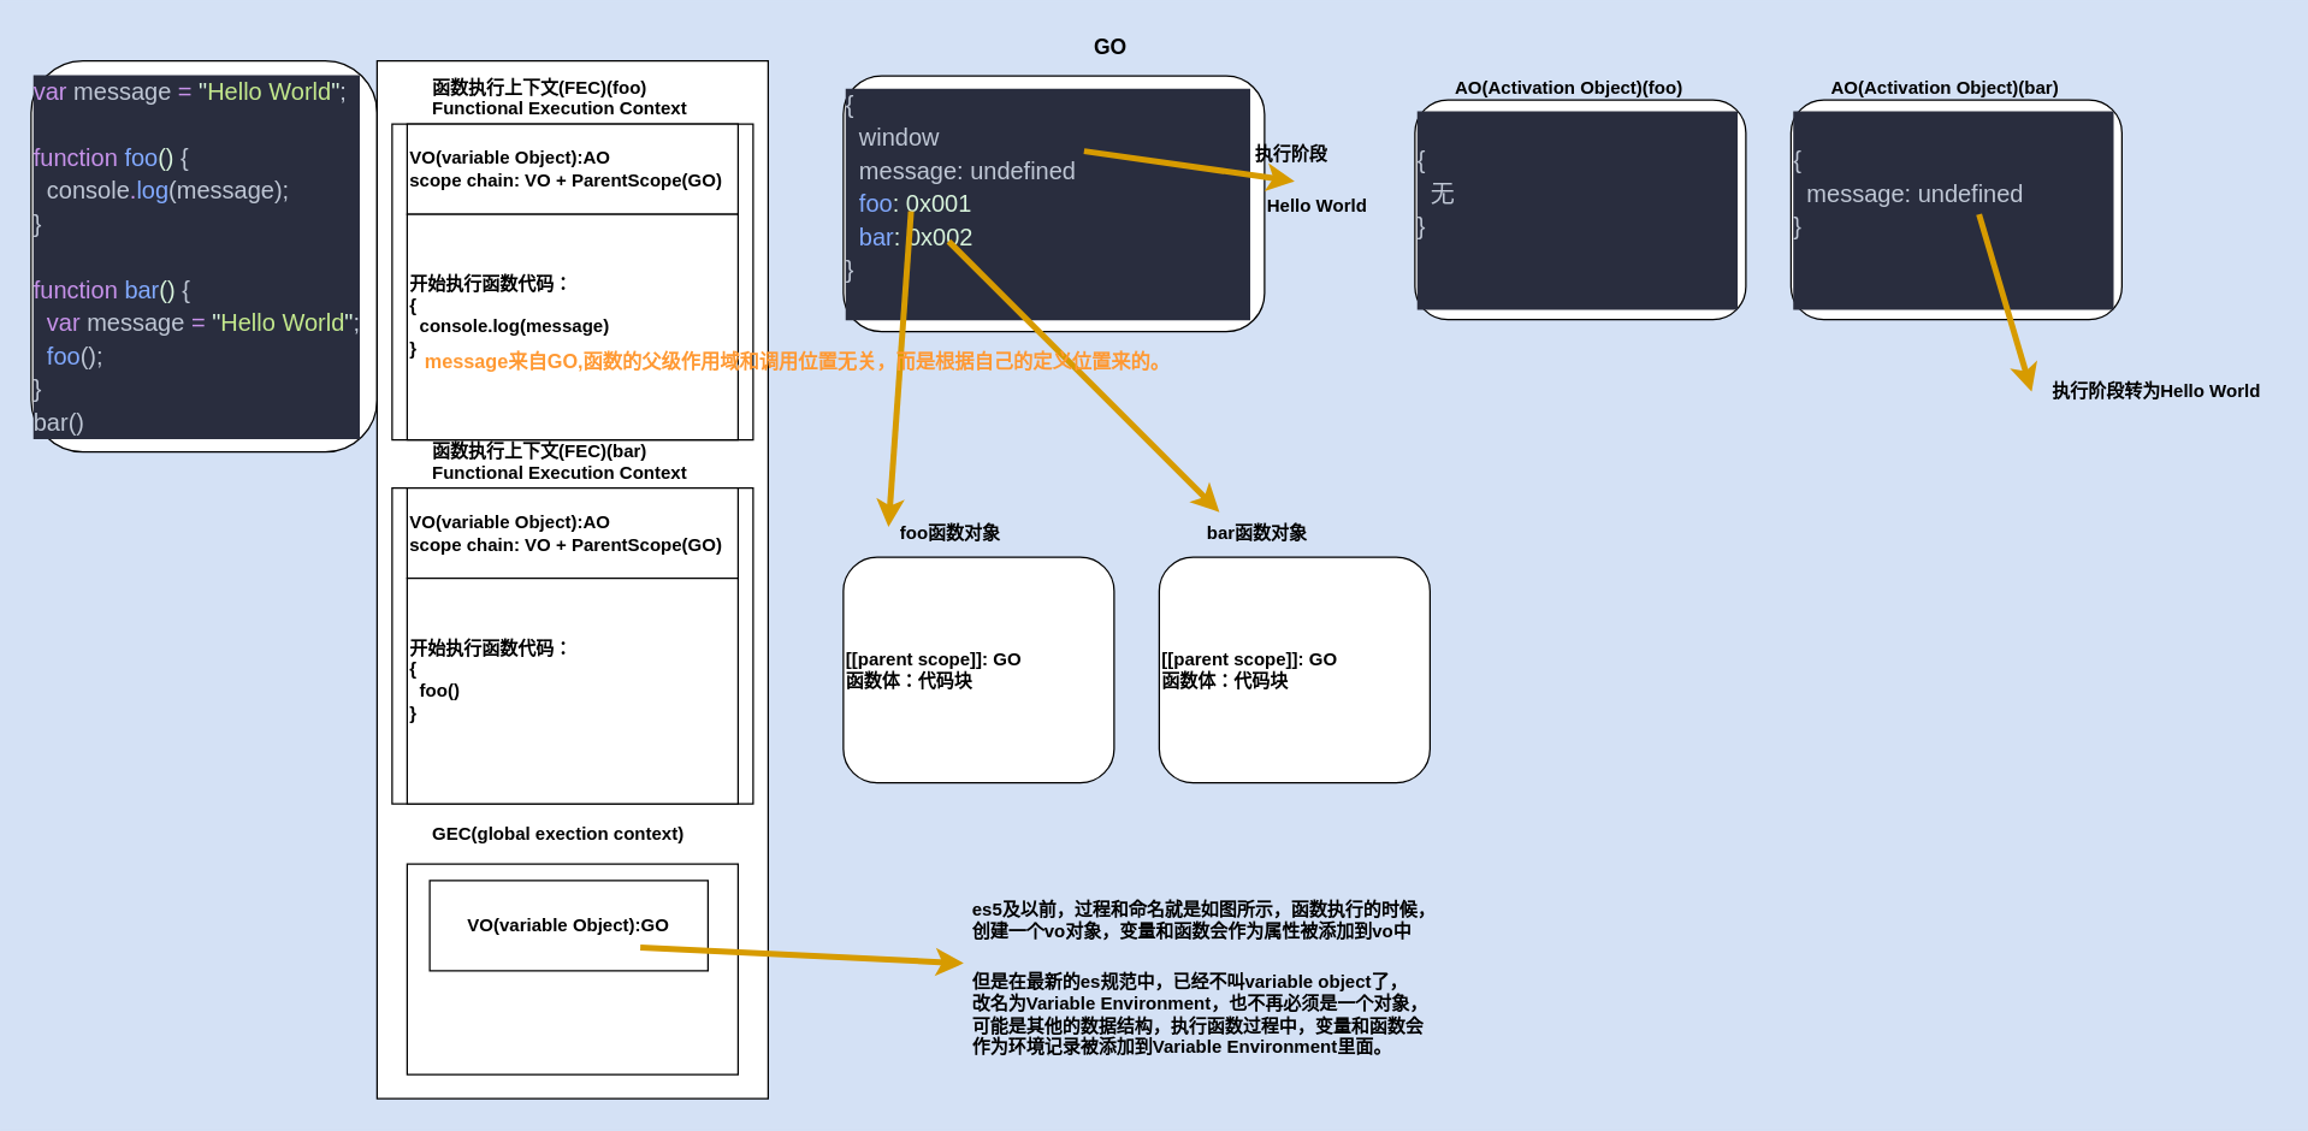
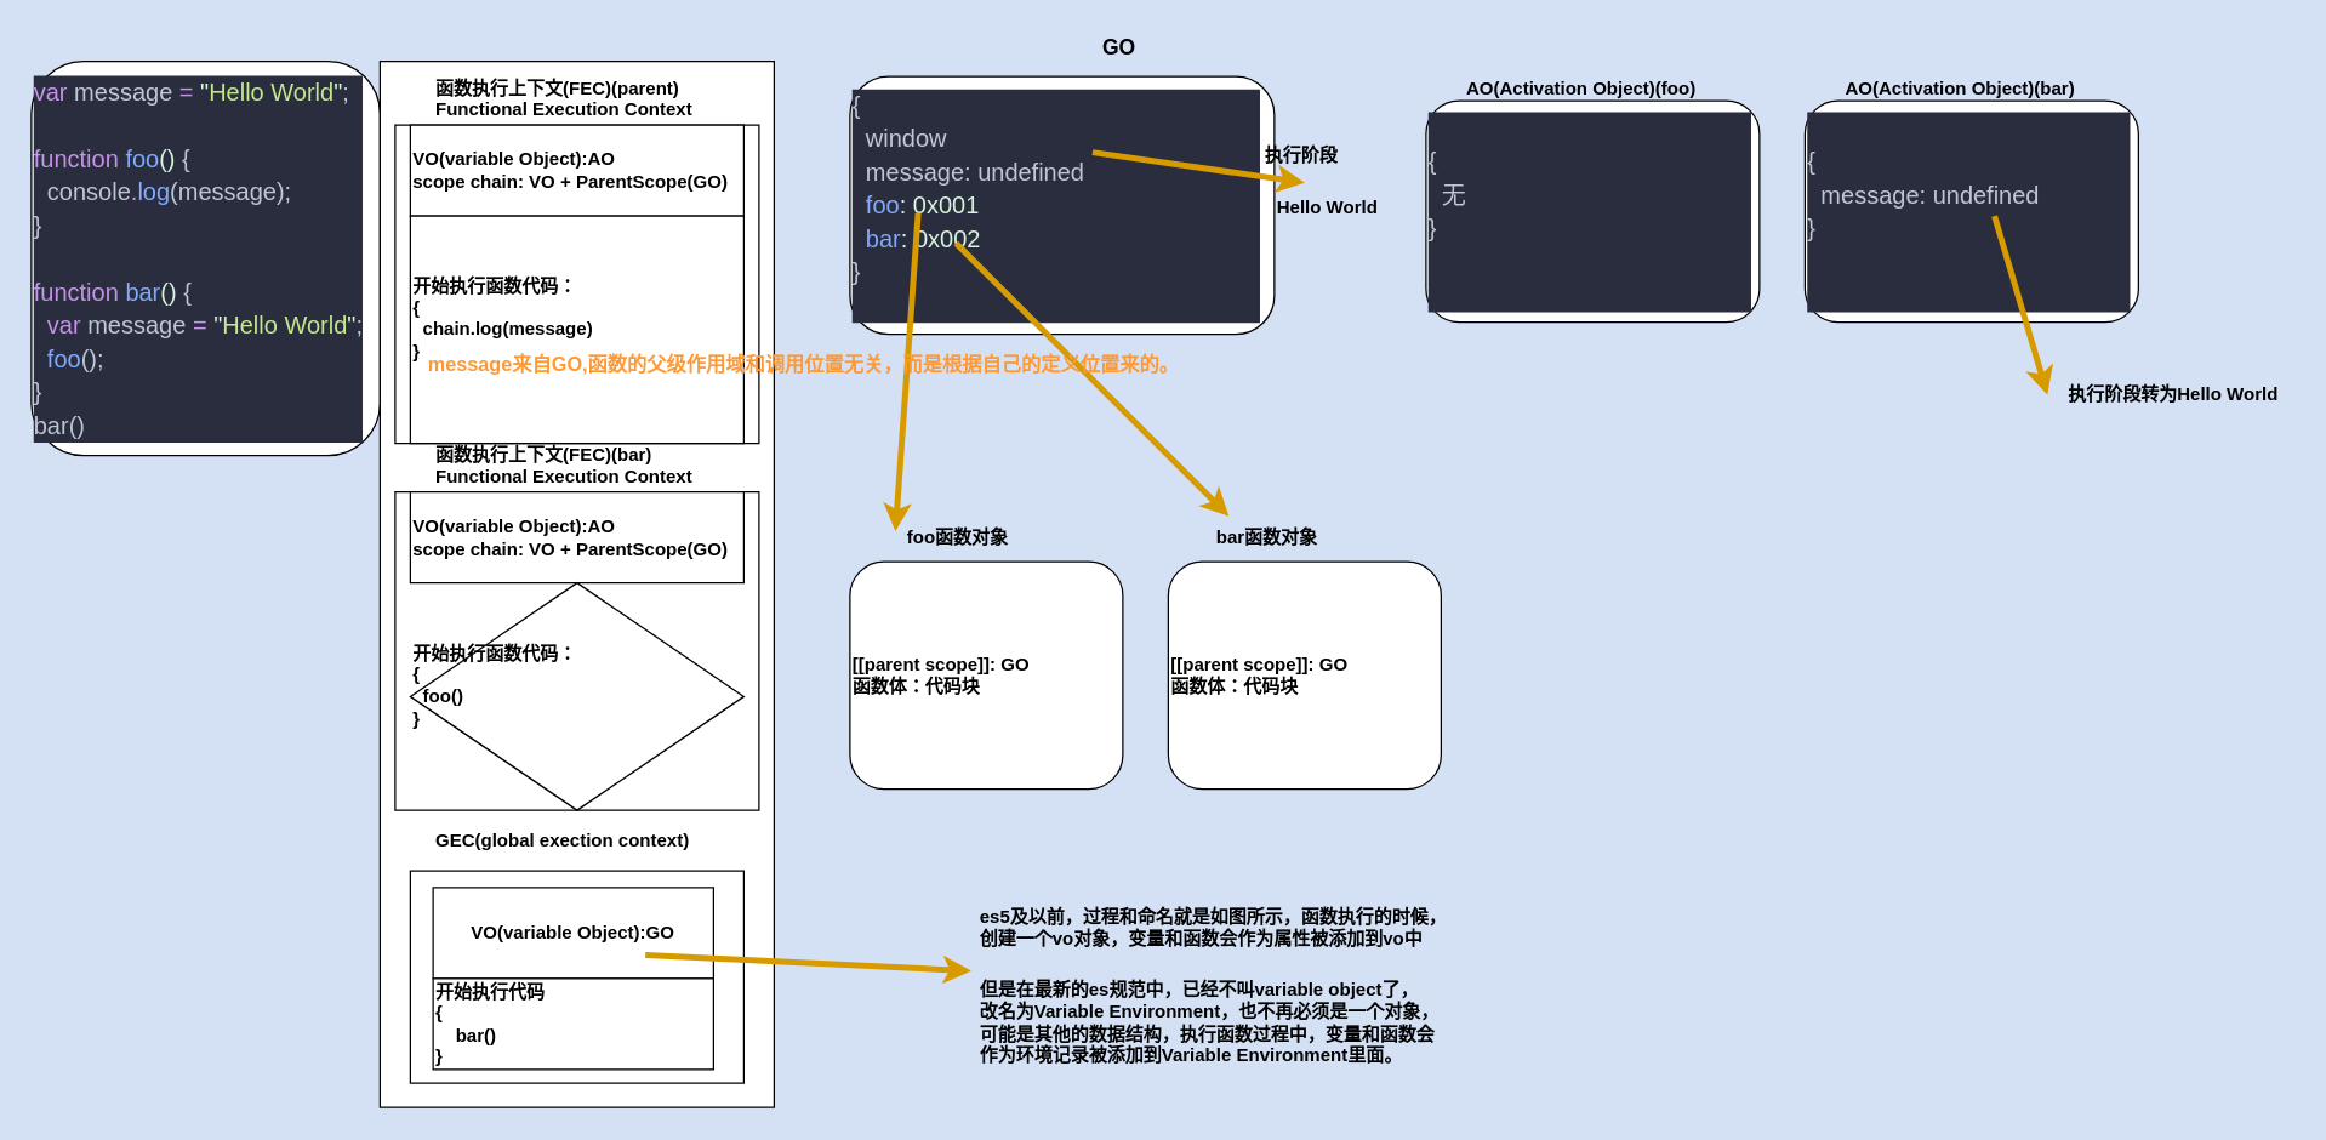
  <mxCell id="0" />
  <mxCell id="1" parent="0" />
  <mxCell id="2" value="&lt;div style=&quot;color: rgb(191 , 199 , 213) ; background-color: rgb(41 , 45 , 62) ; font-family: &amp;#34;cascadia code&amp;#34; , , &amp;#34;consolas&amp;#34; , &amp;#34;courier new&amp;#34; , monospace , &amp;#34;consolas&amp;#34; , &amp;#34;courier new&amp;#34; , monospace ; font-size: 16px ; line-height: 22px ; white-space: pre&quot;&gt;&lt;div&gt;&lt;span style=&quot;color: #c792ea&quot;&gt;var&lt;/span&gt; message &lt;span style=&quot;color: #c792ea&quot;&gt;=&lt;/span&gt; &lt;span style=&quot;color: #d9f5dd&quot;&gt;&quot;&lt;/span&gt;&lt;span style=&quot;color: #c3e88d&quot;&gt;Hello World&lt;/span&gt;&lt;span style=&quot;color: #d9f5dd&quot;&gt;&quot;&lt;/span&gt;;&lt;/div&gt;&lt;br&gt;&lt;div&gt;&lt;span style=&quot;color: #c792ea&quot;&gt;function&lt;/span&gt; &lt;span style=&quot;color: #82aaff&quot;&gt;foo&lt;/span&gt;&lt;span style=&quot;color: #d9f5dd&quot;&gt;()&lt;/span&gt; {&lt;/div&gt;&lt;div&gt;&amp;nbsp; console&lt;span style=&quot;color: #c792ea&quot;&gt;.&lt;/span&gt;&lt;span style=&quot;color: #82aaff&quot;&gt;log&lt;/span&gt;(message);&lt;/div&gt;&lt;div&gt;}&lt;/div&gt;&lt;br&gt;&lt;div&gt;&lt;span style=&quot;color: #c792ea&quot;&gt;function&lt;/span&gt; &lt;span style=&quot;color: #82aaff&quot;&gt;bar&lt;/span&gt;&lt;span style=&quot;color: #d9f5dd&quot;&gt;()&lt;/span&gt; {&lt;/div&gt;&lt;div&gt;&amp;nbsp; &lt;span style=&quot;color: #c792ea&quot;&gt;var&lt;/span&gt; message &lt;span style=&quot;color: #c792ea&quot;&gt;=&lt;/span&gt; &lt;span style=&quot;color: #d9f5dd&quot;&gt;&quot;&lt;/span&gt;&lt;span style=&quot;color: #c3e88d&quot;&gt;Hello World&lt;/span&gt;&lt;span style=&quot;color: #d9f5dd&quot;&gt;&quot;&lt;/span&gt;;&lt;/div&gt;&lt;div&gt;&amp;nbsp; &lt;span style=&quot;color: #82aaff&quot;&gt;foo&lt;/span&gt;();&lt;/div&gt;&lt;div&gt;}&lt;/div&gt;&lt;div&gt;bar()&lt;/div&gt;&lt;/div&gt;" style="rounded=1;whiteSpace=wrap;html=1;align=left;" parent="1" vertex="1"><mxGeometry x="20" y="40" width="230" height="260" as="geometry" /></mxCell>
  <mxCell id="3" value="" style="rounded=0;whiteSpace=wrap;html=1;" parent="1" vertex="1"><mxGeometry x="250" y="40" width="260" height="690" as="geometry" /></mxCell>
  <mxCell id="4" value="&lt;div style=&quot;background-color: rgb(41 , 45 , 62) ; font-size: 16px ; line-height: 22px ; white-space: pre&quot;&gt;&lt;div style=&quot;color: rgb(191 , 199 , 213)&quot;&gt;{&lt;/div&gt;&lt;div style=&quot;color: rgb(191 , 199 , 213)&quot;&gt;  window   &lt;/div&gt;&lt;div style=&quot;color: rgb(191 , 199 , 213)&quot;&gt;  message: undefined                          &lt;/div&gt;&lt;div&gt;&lt;span style=&quot;color: rgb(130 , 170 , 255)&quot;&gt;  foo&lt;/span&gt;&lt;font color=&quot;#d9f5dd&quot;&gt;: 0x001&lt;/font&gt;&lt;font color=&quot;#bfc7d5&quot;&gt; &lt;/font&gt;&lt;/div&gt;&lt;div&gt;&lt;font color=&quot;#bfc7d5&quot;&gt;  &lt;/font&gt;&lt;span style=&quot;color: rgb(130 , 170 , 255)&quot;&gt;bar&lt;/span&gt;&lt;font color=&quot;#d9f5dd&quot;&gt;: 0x002&lt;/font&gt;&lt;/div&gt;&lt;div style=&quot;color: rgb(191 , 199 , 213)&quot;&gt;}&lt;br&gt;&lt;/div&gt;&lt;font color=&quot;#bfc7d5&quot;&gt;&lt;br&gt;&lt;/font&gt;&lt;/div&gt;" style="rounded=1;whiteSpace=wrap;html=1;align=left;" parent="1" vertex="1"><mxGeometry x="560" y="50" width="280" height="170" as="geometry" /></mxCell>
  <mxCell id="5" value="&lt;b&gt;&lt;font style=&quot;font-size: 14px&quot;&gt;GO&lt;/font&gt;&lt;/b&gt;" style="text;html=1;resizable=0;points=[];autosize=1;align=left;verticalAlign=top;spacingTop=-4;" parent="1" vertex="1"><mxGeometry x="725" y="20" width="40" height="20" as="geometry" /></mxCell>
  <mxCell id="6" value="" style="endArrow=classic;html=1;strokeWidth=4;fillColor=#ffe6cc;strokeColor=#d79b00;" parent="1" edge="1"><mxGeometry width="50" height="50" relative="1" as="geometry"><mxPoint x="720" y="100" as="sourcePoint" /><mxPoint x="860" y="120" as="targetPoint" /></mxGeometry></mxCell>
  <mxCell id="7" value="&lt;b&gt;执行阶段&lt;/b&gt;" style="text;html=1;resizable=0;points=[];autosize=1;align=left;verticalAlign=top;spacingTop=-4;" parent="1" vertex="1"><mxGeometry x="832" y="92" width="60" height="20" as="geometry" /></mxCell>
  <mxCell id="8" value="&lt;b&gt;Hello World&lt;/b&gt;" style="text;html=1;resizable=0;points=[];autosize=1;align=left;verticalAlign=top;spacingTop=-4;" parent="1" vertex="1"><mxGeometry x="840" y="127" width="80" height="20" as="geometry" /></mxCell>
  <mxCell id="9" value="" style="endArrow=classic;html=1;strokeWidth=4;fillColor=#ffe6cc;strokeColor=#d79b00;" parent="1" edge="1"><mxGeometry width="50" height="50" relative="1" as="geometry"><mxPoint x="605" y="140" as="sourcePoint" /><mxPoint x="590" y="350" as="targetPoint" /></mxGeometry></mxCell>
  <mxCell id="10" value="" style="endArrow=classic;html=1;strokeWidth=4;fillColor=#ffe6cc;strokeColor=#d79b00;" parent="1" edge="1"><mxGeometry width="50" height="50" relative="1" as="geometry"><mxPoint x="630" y="160" as="sourcePoint" /><mxPoint x="810" y="340" as="targetPoint" /></mxGeometry></mxCell>
  <mxCell id="11" value="&lt;b&gt;[[parent scope]]: GO&lt;br&gt;函数体：代码块&lt;/b&gt;" style="rounded=1;whiteSpace=wrap;html=1;align=left;" parent="1" vertex="1"><mxGeometry x="560" y="370" width="180" height="150" as="geometry" /></mxCell>
  <mxCell id="12" value="&lt;b&gt;foo函数对象&lt;/b&gt;" style="text;html=1;resizable=0;points=[];autosize=1;align=left;verticalAlign=top;spacingTop=-4;" parent="1" vertex="1"><mxGeometry x="596" y="344" width="80" height="20" as="geometry" /></mxCell>
  <mxCell id="13" value="&lt;b&gt;bar函数对象&lt;/b&gt;" style="text;html=1;resizable=0;points=[];autosize=1;align=left;verticalAlign=top;spacingTop=-4;" parent="1" vertex="1"><mxGeometry x="800" y="344" width="80" height="20" as="geometry" /></mxCell>
  <mxCell id="14" value="&lt;b&gt;[[parent scope]]: GO&lt;br&gt;函数体：代码块&lt;/b&gt;" style="rounded=1;whiteSpace=wrap;html=1;align=left;" parent="1" vertex="1"><mxGeometry x="770" y="370" width="180" height="150" as="geometry" /></mxCell>
  <mxCell id="15" value="" style="rounded=0;whiteSpace=wrap;html=1;" parent="1" vertex="1"><mxGeometry x="270" y="574" width="220" height="140" as="geometry" /></mxCell>
  <mxCell id="16" value="&lt;b&gt;GEC(global exection context)&lt;/b&gt;" style="text;html=1;resizable=0;points=[];autosize=1;align=left;verticalAlign=top;spacingTop=-4;" parent="1" vertex="1"><mxGeometry x="285" y="544" width="180" height="20" as="geometry" /></mxCell>
  <mxCell id="17" value="&lt;b&gt;VO(variable Object):GO&lt;/b&gt;" style="rounded=0;whiteSpace=wrap;html=1;" parent="1" vertex="1"><mxGeometry x="285" y="585" width="185" height="60" as="geometry" /></mxCell>
+ <mxCell id="18" value="&lt;b&gt;开始执行代码&lt;br&gt;{&lt;br&gt;&amp;nbsp; &amp;nbsp; bar()&lt;br&gt;}&lt;br&gt;&lt;/b&gt;" style="rounded=0;whiteSpace=wrap;html=1;align=left;" parent="1" vertex="1"><mxGeometry x="285" y="645" width="185" height="60" as="geometry" /></mxCell>
  <mxCell id="19" value="&lt;b&gt;函数执行上下文(FEC)(bar)&lt;br&gt;Functional Execution Context&lt;br&gt;&lt;br&gt;&lt;/b&gt;" style="text;html=1;resizable=0;points=[];autosize=1;align=left;verticalAlign=top;spacingTop=-4;" parent="1" vertex="1"><mxGeometry x="285" y="290" width="190" height="40" as="geometry" /></mxCell>
  <mxCell id="20" value="" style="rounded=0;whiteSpace=wrap;html=1;" parent="1" vertex="1"><mxGeometry x="260" y="324" width="240" height="210" as="geometry" /></mxCell>
  <mxCell id="21" value="&lt;b&gt;VO(variable Object):AO&lt;br&gt;scope chain: VO + ParentScope(GO)&lt;br&gt;&lt;/b&gt;" style="rounded=0;whiteSpace=wrap;html=1;align=left;" parent="1" vertex="1"><mxGeometry x="270" y="324" width="220" height="60" as="geometry" /></mxCell>
- <mxCell id="22" value="&lt;b&gt;开始执行函数代码：&lt;br&gt;{&lt;br&gt;&amp;nbsp; foo()&lt;br&gt;&lt;/b&gt;&lt;b&gt;}&lt;br&gt;&lt;br&gt;&lt;/b&gt;" style="rounded=0;whiteSpace=wrap;html=1;align=left;" parent="1" vertex="1"><mxGeometry x="270" y="384" width="220" height="150" as="geometry" /></mxCell>
- <mxCell id="23" value="&lt;b&gt;函数执行上下文(FEC)(foo)&lt;br&gt;Functional Execution Context&lt;br&gt;&lt;br&gt;&lt;/b&gt;" style="text;html=1;resizable=0;points=[];autosize=1;align=left;verticalAlign=top;spacingTop=-4;" parent="1" vertex="1"><mxGeometry x="285" y="48" width="190" height="40" as="geometry" /></mxCell>
+ <mxCell id="22" value="&lt;b&gt;开始执行函数代码：&lt;br&gt;{&lt;br&gt;&amp;nbsp; foo()&lt;br&gt;&lt;/b&gt;&lt;b&gt;}&lt;br&gt;&lt;br&gt;&lt;/b&gt;" style="rhombus;whiteSpace=wrap;html=1;align=left;" parent="1" vertex="1"><mxGeometry x="270" y="384" width="220" height="150" as="geometry" /></mxCell>
+ <mxCell id="23" value="&lt;b&gt;函数执行上下文(FEC)(parent)&lt;br&gt;Functional Execution Context&lt;br&gt;&lt;br&gt;&lt;/b&gt;" style="text;html=1;resizable=0;points=[];autosize=1;align=left;verticalAlign=top;spacingTop=-4;" parent="1" vertex="1"><mxGeometry x="285" y="48" width="190" height="40" as="geometry" /></mxCell>
  <mxCell id="24" value="" style="rounded=0;whiteSpace=wrap;html=1;" parent="1" vertex="1"><mxGeometry x="260" y="82" width="240" height="210" as="geometry" /></mxCell>
  <mxCell id="25" value="&lt;b&gt;VO(variable Object):AO&lt;br&gt;scope chain: VO + ParentScope(GO)&lt;br&gt;&lt;/b&gt;" style="rounded=0;whiteSpace=wrap;html=1;align=left;" parent="1" vertex="1"><mxGeometry x="270" y="82" width="220" height="60" as="geometry" /></mxCell>
- <mxCell id="26" value="&lt;b&gt;开始执行函数代码：&lt;br&gt;{&lt;br&gt;&amp;nbsp; console.log(message)&lt;br&gt;&lt;/b&gt;&lt;b&gt;}&lt;br&gt;&lt;br&gt;&lt;/b&gt;" style="rounded=0;whiteSpace=wrap;html=1;align=left;" parent="1" vertex="1"><mxGeometry x="270" y="142" width="220" height="150" as="geometry" /></mxCell>
+ <mxCell id="26" value="&lt;b&gt;开始执行函数代码：&lt;br&gt;{&lt;br&gt;&amp;nbsp; chain.log(message)&lt;br&gt;&lt;/b&gt;&lt;b&gt;}&lt;br&gt;&lt;br&gt;&lt;/b&gt;" style="rounded=0;whiteSpace=wrap;html=1;align=left;" parent="1" vertex="1"><mxGeometry x="270" y="142" width="220" height="150" as="geometry" /></mxCell>
  <mxCell id="27" value="&lt;b&gt;&lt;font style=&quot;font-size: 13px&quot; color=&quot;#ff9933&quot;&gt;message来自GO,函数的父级作用域和调用位置无关，而是根据自己的定义位置来的。&lt;/font&gt;&lt;/b&gt;" style="text;html=1;resizable=0;points=[];autosize=1;align=left;verticalAlign=top;spacingTop=-4;" parent="1" vertex="1"><mxGeometry x="280" y="230" width="510" height="20" as="geometry" /></mxCell>
  <mxCell id="28" value="&lt;div style=&quot;background-color: rgb(41 , 45 , 62) ; font-size: 16px ; line-height: 22px ; white-space: pre&quot;&gt;&lt;div style=&quot;color: rgb(191 , 199 , 213)&quot;&gt;&amp;nbsp;                                               &lt;/div&gt;&lt;div&gt;&lt;font color=&quot;#bfc7d5&quot;&gt;{&lt;/font&gt;&lt;/div&gt;&lt;div&gt;&lt;font color=&quot;#bfc7d5&quot;&gt;  无&lt;/font&gt;&lt;/div&gt;&lt;div&gt;&lt;font color=&quot;#bfc7d5&quot;&gt;}&lt;/font&gt;&lt;/div&gt;&lt;div style=&quot;color: rgb(191 , 199 , 213)&quot;&gt;&amp;nbsp; &lt;/div&gt;&lt;div&gt;&lt;br&gt;&lt;/div&gt;&lt;/div&gt;" style="rounded=1;whiteSpace=wrap;html=1;align=left;" parent="1" vertex="1"><mxGeometry x="940" y="66" width="220" height="146" as="geometry" /></mxCell>
  <mxCell id="29" value="&lt;b&gt;AO(Activation Object)(foo)&lt;/b&gt;" style="text;html=1;resizable=0;points=[];autosize=1;align=left;verticalAlign=top;spacingTop=-4;" parent="1" vertex="1"><mxGeometry x="965" y="48" width="170" height="20" as="geometry" /></mxCell>
  <mxCell id="30" value="&lt;div style=&quot;background-color: rgb(41 , 45 , 62) ; font-size: 16px ; line-height: 22px ; white-space: pre&quot;&gt;&lt;div style=&quot;color: rgb(191 , 199 , 213)&quot;&gt;&amp;nbsp;                                               &lt;/div&gt;&lt;div&gt;&lt;font color=&quot;#bfc7d5&quot;&gt;{&lt;/font&gt;&lt;/div&gt;&lt;div&gt;&lt;font color=&quot;#bfc7d5&quot;&gt;  message: undefined&lt;/font&gt;&lt;/div&gt;&lt;div&gt;&lt;font color=&quot;#bfc7d5&quot;&gt;}&lt;/font&gt;&lt;/div&gt;&lt;div style=&quot;color: rgb(191 , 199 , 213)&quot;&gt;&amp;nbsp; &lt;/div&gt;&lt;div&gt;&lt;br&gt;&lt;/div&gt;&lt;/div&gt;" style="rounded=1;whiteSpace=wrap;html=1;align=left;" parent="1" vertex="1"><mxGeometry x="1190" y="66" width="220" height="146" as="geometry" /></mxCell>
  <mxCell id="31" value="&lt;b&gt;AO(Activation Object)(bar)&lt;/b&gt;" style="text;html=1;resizable=0;points=[];autosize=1;align=left;verticalAlign=top;spacingTop=-4;" parent="1" vertex="1"><mxGeometry x="1215" y="48" width="170" height="20" as="geometry" /></mxCell>
  <mxCell id="32" value="" style="endArrow=classic;html=1;strokeWidth=4;fillColor=#ffe6cc;strokeColor=#d79b00;" parent="1" edge="1"><mxGeometry width="50" height="50" relative="1" as="geometry"><mxPoint x="1315" y="142" as="sourcePoint" /><mxPoint x="1350" y="260" as="targetPoint" /></mxGeometry></mxCell>
  <mxCell id="33" value="&lt;b&gt;执行阶段转为Hello World&lt;/b&gt;" style="text;html=1;resizable=0;points=[];autosize=1;align=left;verticalAlign=top;spacingTop=-4;" parent="1" vertex="1"><mxGeometry x="1362" y="250" width="150" height="20" as="geometry" /></mxCell>
  <mxCell id="34" value="" style="endArrow=classic;html=1;fillColor=#ffe6cc;strokeColor=#d79b00;strokeWidth=4;" parent="1" edge="1"><mxGeometry width="50" height="50" relative="1" as="geometry"><mxPoint x="425" y="629.5" as="sourcePoint" /><mxPoint x="640" y="640" as="targetPoint" /></mxGeometry></mxCell>
  <mxCell id="35" value="&lt;b&gt;但是在最新的es规范中，已经不叫variable object了，&lt;br&gt;改名为Variable Environment，也不再必须是一个对象，&lt;br&gt;可能是其他的数据结构，执行函数过程中，变量和函数会&lt;br&gt;作为环境记录被添加到Variable Environment里面。&lt;/b&gt;" style="text;html=1;resizable=0;points=[];autosize=1;align=left;verticalAlign=top;spacingTop=-4;" parent="1" vertex="1"><mxGeometry x="644" y="643" width="320" height="60" as="geometry" /></mxCell>
  <mxCell id="36" value="&lt;b&gt;es5及以前，过程和命名就是如图所示，函数执行的时候，&lt;br&gt;创建一个vo对象，变量和函数会作为属性被添加到vo中&lt;/b&gt;" style="text;html=1;resizable=0;points=[];autosize=1;align=left;verticalAlign=top;spacingTop=-4;" parent="1" vertex="1"><mxGeometry x="644" y="595" width="320" height="30" as="geometry" /></mxCell>
